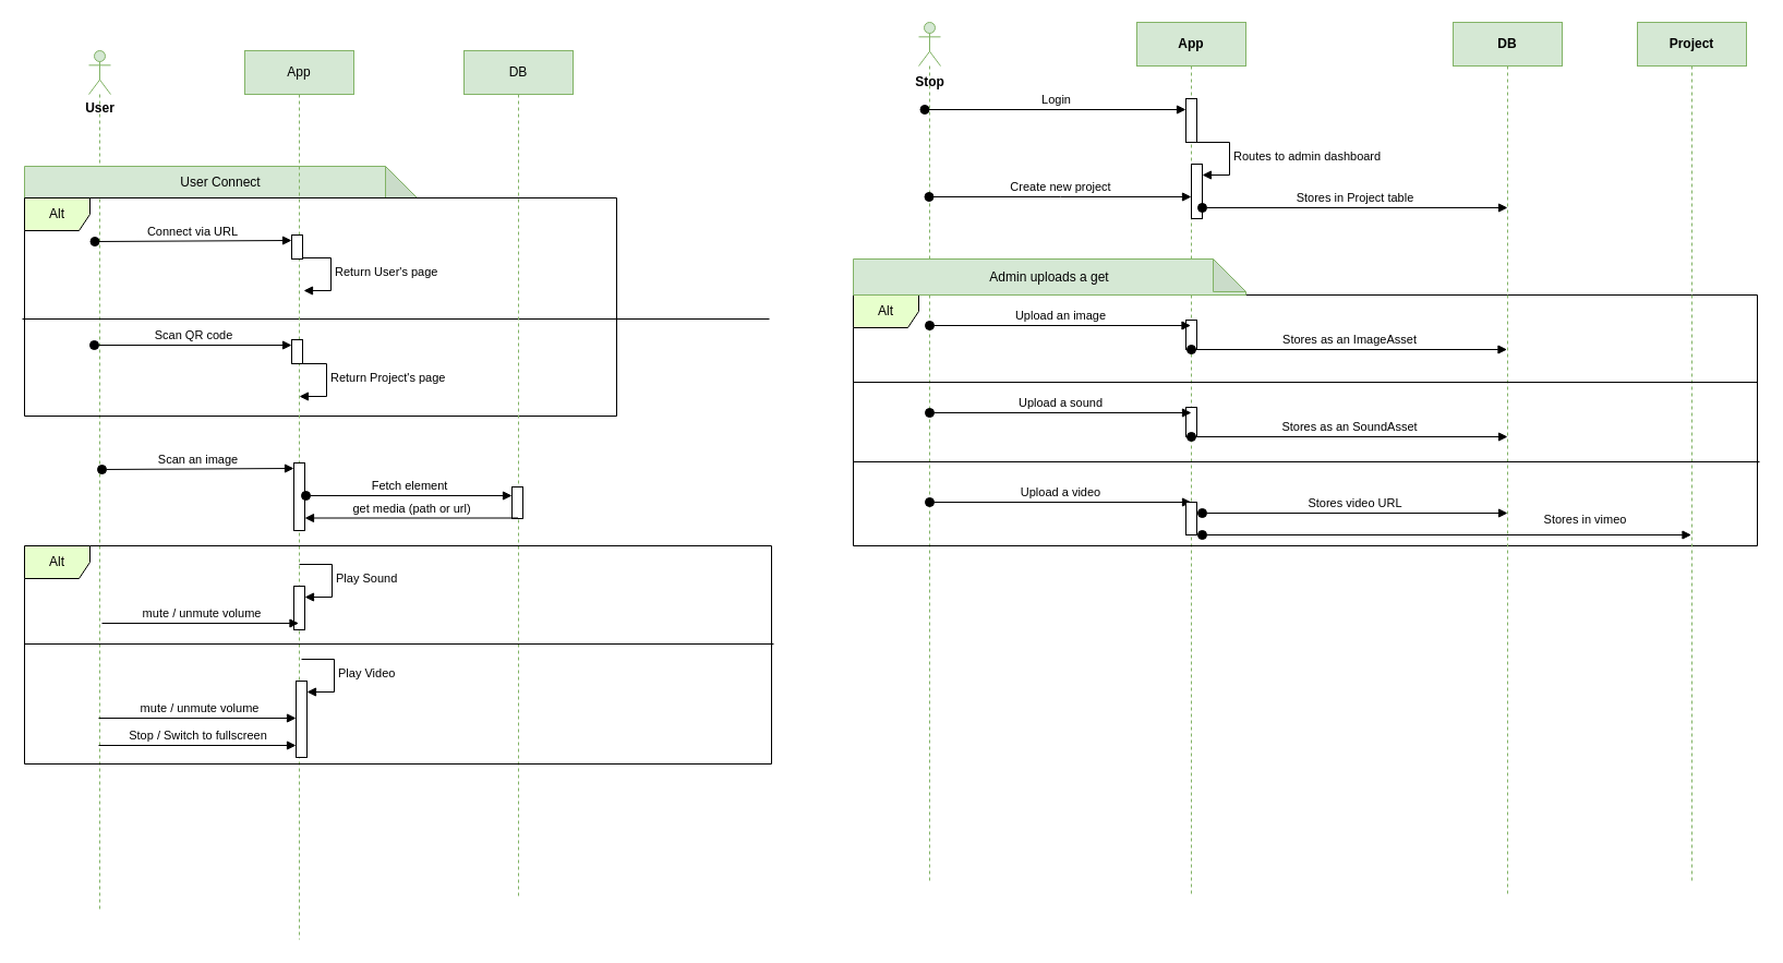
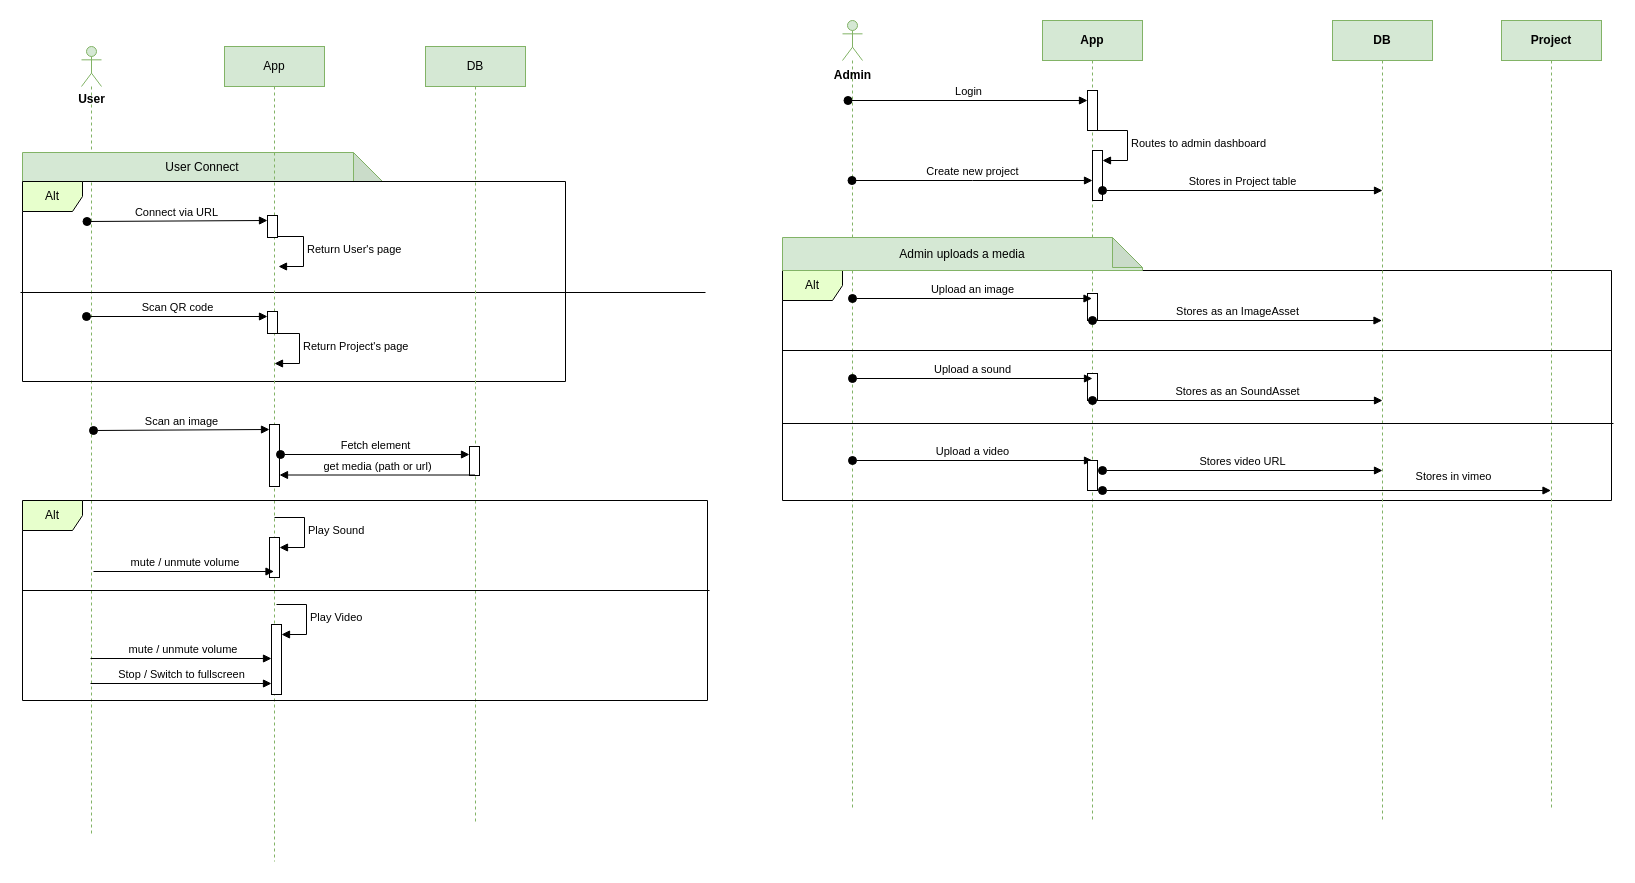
  <mxCell id="0" />
  <mxCell id="1" parent="0" />
  <mxCell id="2" value="" style="shape=umlLifeline;perimeter=lifelinePerimeter;whiteSpace=wrap;html=1;container=1;dropTarget=0;collapsible=0;recursiveResize=0;outlineConnect=0;portConstraint=eastwest;newEdgeStyle={&quot;curved&quot;:0,&quot;rounded&quot;:0};participant=umlActor;fillColor=#d5e8d4;strokeColor=#82b366;" vertex="1" parent="1"><mxGeometry x="842" y="20" width="20" height="790" as="geometry" /></mxCell>
  <mxCell id="3" value="&lt;b&gt;App&lt;/b&gt;" style="shape=umlLifeline;perimeter=lifelinePerimeter;whiteSpace=wrap;html=1;container=1;dropTarget=0;collapsible=0;recursiveResize=0;outlineConnect=0;portConstraint=eastwest;newEdgeStyle={&quot;curved&quot;:0,&quot;rounded&quot;:0};fillColor=#d5e8d4;strokeColor=#82b366;" vertex="1" parent="1"><mxGeometry x="1042" y="20" width="100" height="800" as="geometry" /></mxCell>
  <mxCell id="4" value="" style="html=1;points=[[0,0,0,0,5],[0,1,0,0,-5],[1,0,0,0,5],[1,1,0,0,-5]];perimeter=orthogonalPerimeter;outlineConnect=0;targetShapes=umlLifeline;portConstraint=eastwest;newEdgeStyle={&quot;curved&quot;:0,&quot;rounded&quot;:0};" vertex="1" parent="3"><mxGeometry x="45" y="70" width="10" height="40" as="geometry" /></mxCell>
  <mxCell id="5" value="" style="html=1;points=[[0,0,0,0,5],[0,1,0,0,-5],[1,0,0,0,5],[1,1,0,0,-5]];perimeter=orthogonalPerimeter;outlineConnect=0;targetShapes=umlLifeline;portConstraint=eastwest;newEdgeStyle={&quot;curved&quot;:0,&quot;rounded&quot;:0};" vertex="1" parent="3"><mxGeometry x="50" y="130" width="10" height="50" as="geometry" /></mxCell>
  <mxCell id="6" value="Routes to admin dashboard" style="html=1;align=left;spacingLeft=2;endArrow=block;rounded=0;edgeStyle=orthogonalEdgeStyle;curved=0;rounded=0;" edge="1" target="5" parent="3"><mxGeometry relative="1" as="geometry"><mxPoint x="55" y="110" as="sourcePoint" /><Array as="points"><mxPoint x="85" y="140" /></Array></mxGeometry></mxCell>
  <mxCell id="7" value="" style="html=1;points=[[0,0,0,0,5],[0,1,0,0,-5],[1,0,0,0,5],[1,1,0,0,-5]];perimeter=orthogonalPerimeter;outlineConnect=0;targetShapes=umlLifeline;portConstraint=eastwest;newEdgeStyle={&quot;curved&quot;:0,&quot;rounded&quot;:0};" vertex="1" parent="3"><mxGeometry x="45" y="273" width="10" height="27" as="geometry" /></mxCell>
  <mxCell id="8" value="" style="html=1;points=[[0,0,0,0,5],[0,1,0,0,-5],[1,0,0,0,5],[1,1,0,0,-5]];perimeter=orthogonalPerimeter;outlineConnect=0;targetShapes=umlLifeline;portConstraint=eastwest;newEdgeStyle={&quot;curved&quot;:0,&quot;rounded&quot;:0};" vertex="1" parent="3"><mxGeometry x="45" y="353" width="10" height="27" as="geometry" /></mxCell>
  <mxCell id="9" value="Login" style="html=1;verticalAlign=bottom;startArrow=oval;endArrow=block;startSize=8;curved=0;rounded=0;" edge="1" parent="1"><mxGeometry relative="1" as="geometry"><mxPoint x="847.5" y="100" as="sourcePoint" /><mxPoint x="1087" y="100" as="targetPoint" /></mxGeometry></mxCell>
  <mxCell id="10" value="Create new project" style="html=1;verticalAlign=bottom;startArrow=oval;endArrow=block;startSize=8;curved=0;rounded=0;" edge="1" target="5" parent="1" source="2"><mxGeometry x="0.002" relative="1" as="geometry"><mxPoint x="852" y="205" as="sourcePoint" /><mxPoint x="922" y="205" as="targetPoint" /><Array as="points"><mxPoint x="972" y="180" /></Array><mxPoint as="offset" /></mxGeometry></mxCell>
  <mxCell id="11" value="Alt" style="shape=umlFrame;whiteSpace=wrap;html=1;pointerEvents=0;fillColor=#E7FFCC;" vertex="1" parent="1"><mxGeometry y="270" width="829" height="230" as="geometry" x="782" /></mxCell>
  <mxCell id="12" value="&lt;b&gt;Project&lt;/b&gt;" style="shape=umlLifeline;perimeter=lifelinePerimeter;whiteSpace=wrap;html=1;container=1;dropTarget=0;collapsible=0;recursiveResize=0;outlineConnect=0;portConstraint=eastwest;newEdgeStyle={&quot;curved&quot;:0,&quot;rounded&quot;:0};fillColor=#d5e8d4;strokeColor=#82b366;" vertex="1" parent="1"><mxGeometry x="1501" y="20" width="100" height="790" as="geometry" /></mxCell>
  <mxCell id="13" value="&lt;b&gt;DB&lt;/b&gt;" style="shape=umlLifeline;perimeter=lifelinePerimeter;whiteSpace=wrap;html=1;container=1;dropTarget=0;collapsible=0;recursiveResize=0;outlineConnect=0;portConstraint=eastwest;newEdgeStyle={&quot;curved&quot;:0,&quot;rounded&quot;:0};fillColor=#d5e8d4;strokeColor=#82b366;" vertex="1" parent="1"><mxGeometry x="1332" y="20" width="100" height="800" as="geometry" /></mxCell>
  <mxCell id="14" value="" style="line;strokeWidth=1;fillColor=none;align=left;verticalAlign=middle;spacingTop=-1;spacingLeft=3;spacingRight=3;rotatable=0;labelPosition=right;points=[];portConstraint=eastwest;strokeColor=inherit;" vertex="1" parent="1"><mxGeometry y="327" width="829" height="46" as="geometry" x="782" /></mxCell>
  <mxCell id="15" value="Upload an image" style="html=1;verticalAlign=bottom;startArrow=oval;endArrow=block;startSize=8;curved=0;rounded=0;" edge="1" parent="1"><mxGeometry relative="1" as="geometry"><mxPoint x="852" y="298" as="sourcePoint" /><mxPoint x="1091.5" y="298" as="targetPoint" /></mxGeometry></mxCell>
  <mxCell id="16" value="Stores as an ImageAsset" style="html=1;verticalAlign=bottom;startArrow=oval;endArrow=block;startSize=8;curved=0;rounded=0;" edge="1" parent="1"><mxGeometry relative="1" as="geometry"><mxPoint x="1092" y="320" as="sourcePoint" /><mxPoint x="1381.5" y="320" as="targetPoint" /></mxGeometry></mxCell>
  <mxCell id="17" value="Upload a sound" style="html=1;verticalAlign=bottom;startArrow=oval;endArrow=block;startSize=8;curved=0;rounded=0;" edge="1" parent="1"><mxGeometry relative="1" as="geometry"><mxPoint x="852" y="378" as="sourcePoint" /><mxPoint x="1092" y="378" as="targetPoint" /></mxGeometry></mxCell>
  <mxCell id="18" value="Stores as an SoundAsset" style="html=1;verticalAlign=bottom;startArrow=oval;endArrow=block;startSize=8;curved=0;rounded=0;" edge="1" parent="1"><mxGeometry relative="1" as="geometry"><mxPoint x="1092" y="400" as="sourcePoint" /><mxPoint x="1382" y="400" as="targetPoint" /></mxGeometry></mxCell>
  <mxCell id="19" value="Stores in Project table" style="html=1;verticalAlign=bottom;startArrow=oval;endArrow=block;startSize=8;curved=0;rounded=0;" edge="1" parent="1"><mxGeometry relative="1" as="geometry"><mxPoint x="1102" y="190" as="sourcePoint" /><mxPoint x="1382" y="190" as="targetPoint" /></mxGeometry></mxCell>
  <mxCell id="20" value="" style="line;strokeWidth=1;fillColor=none;align=left;verticalAlign=middle;spacingTop=-1;spacingLeft=3;spacingRight=3;rotatable=0;labelPosition=right;points=[];portConstraint=eastwest;strokeColor=inherit;" vertex="1" parent="1"><mxGeometry y="400" width="831" height="46" as="geometry" x="782" /></mxCell>
  <mxCell id="21" value="Upload a video" style="html=1;verticalAlign=bottom;startArrow=oval;endArrow=block;startSize=8;curved=0;rounded=0;" edge="1" parent="1"><mxGeometry relative="1" as="geometry"><mxPoint x="852" y="460" as="sourcePoint" /><mxPoint x="1092" y="460" as="targetPoint" /></mxGeometry></mxCell>
  <mxCell id="22" value="Stores in vimeo" style="html=1;verticalAlign=bottom;startArrow=oval;endArrow=block;startSize=8;curved=0;rounded=0;" edge="1" parent="1" target="12"><mxGeometry x="0.566" y="5" relative="1" as="geometry"><mxPoint x="1102" y="490" as="sourcePoint" /><mxPoint x="1545" y="490" as="targetPoint" /><mxPoint as="offset" /></mxGeometry></mxCell>
  <mxCell id="23" value="" style="html=1;points=[[0,0,0,0,5],[0,1,0,0,-5],[1,0,0,0,5],[1,1,0,0,-5]];perimeter=orthogonalPerimeter;outlineConnect=0;targetShapes=umlLifeline;portConstraint=eastwest;newEdgeStyle={&quot;curved&quot;:0,&quot;rounded&quot;:0};" vertex="1" parent="1"><mxGeometry x="1087" y="460" width="10" height="30" as="geometry" /></mxCell>
  <mxCell id="24" value="Stores video URL " style="html=1;verticalAlign=bottom;startArrow=oval;endArrow=block;startSize=8;curved=0;rounded=0;" edge="1" parent="1"><mxGeometry relative="1" as="geometry"><mxPoint x="1102" y="470" as="sourcePoint" /><mxPoint x="1382" y="470" as="targetPoint" /></mxGeometry></mxCell>
- <mxCell id="25" value="&lt;b&gt;Stop&lt;/b&gt;" style="text;html=1;align=center;verticalAlign=middle;resizable=0;points=[];autosize=1;strokeColor=none;fillColor=none;" vertex="1" parent="1"><mxGeometry x="822" y="60" width="60" height="30" as="geometry" /></mxCell>
- <mxCell id="26" value="Admin uploads a get" style="shape=note;whiteSpace=wrap;html=1;backgroundOutline=1;darkOpacity=0.05;fillColor=#d5e8d4;strokeColor=#82b366;" vertex="1" parent="1"><mxGeometry y="237" width="360" height="33" as="geometry" x="782" /></mxCell>
+ <mxCell id="25" value="&lt;b&gt;Admin&lt;/b&gt;" style="text;html=1;align=center;verticalAlign=middle;resizable=0;points=[];autosize=1;strokeColor=none;fillColor=none;" vertex="1" parent="1"><mxGeometry x="822" y="60" width="60" height="30" as="geometry" /></mxCell>
+ <mxCell id="26" value="Admin uploads a media" style="shape=note;whiteSpace=wrap;html=1;backgroundOutline=1;darkOpacity=0.05;fillColor=#d5e8d4;strokeColor=#82b366;" vertex="1" parent="1"><mxGeometry y="237" width="360" height="33" as="geometry" x="782" /></mxCell>
  <mxCell id="27" value="" style="shape=umlLifeline;perimeter=lifelinePerimeter;whiteSpace=wrap;html=1;container=1;dropTarget=0;collapsible=0;recursiveResize=0;outlineConnect=0;portConstraint=eastwest;newEdgeStyle={&quot;curved&quot;:0,&quot;rounded&quot;:0};participant=umlActor;fillColor=#d5e8d4;strokeColor=#82b366;" vertex="1" parent="1"><mxGeometry x="81" y="46" width="20" height="790" as="geometry" /></mxCell>
  <mxCell id="28" value="&lt;b&gt;User&lt;/b&gt;" style="text;html=1;align=center;verticalAlign=middle;resizable=0;points=[];autosize=1;strokeColor=none;fillColor=none;" vertex="1" parent="1"><mxGeometry x="68.5" y="86" width="45" height="26" as="geometry" /></mxCell>
  <mxCell id="29" value="User Connect" style="shape=note;whiteSpace=wrap;html=1;backgroundOutline=1;darkOpacity=0.05;fillColor=#d5e8d4;strokeColor=#82b366;" vertex="1" parent="1"><mxGeometry x="22" y="152" width="360" height="29" as="geometry" /></mxCell>
  <mxCell id="30" value="Alt" style="shape=umlFrame;whiteSpace=wrap;html=1;pointerEvents=0;fillColor=#E7FFCC;" vertex="1" parent="1"><mxGeometry x="22" y="181" width="543" height="200" as="geometry" /></mxCell>
  <mxCell id="31" value="Connect via URL" style="html=1;verticalAlign=bottom;startArrow=oval;endArrow=block;startSize=8;curved=0;rounded=0;entryX=0;entryY=0;entryDx=0;entryDy=5;entryPerimeter=0;" edge="1" target="37" parent="1"><mxGeometry relative="1" as="geometry"><mxPoint x="86.5" y="221" as="sourcePoint" /></mxGeometry></mxCell>
  <mxCell id="32" value="Return User's page" style="html=1;align=left;spacingLeft=2;endArrow=block;rounded=0;edgeStyle=orthogonalEdgeStyle;curved=0;rounded=0;" edge="1" parent="1"><mxGeometry relative="1" as="geometry"><mxPoint x="273" y="236" as="sourcePoint" /><Array as="points"><mxPoint x="303" y="266" /></Array><mxPoint x="278" y="266" as="targetPoint" /></mxGeometry></mxCell>
  <mxCell id="33" value="" style="line;strokeWidth=1;fillColor=none;align=left;verticalAlign=middle;spacingTop=-1;spacingLeft=3;spacingRight=3;rotatable=0;labelPosition=right;points=[];portConstraint=eastwest;strokeColor=inherit;" vertex="1" parent="1"><mxGeometry x="20" y="288" width="685" height="8" as="geometry" /></mxCell>
  <mxCell id="34" value="Scan QR code" style="html=1;verticalAlign=bottom;startArrow=oval;endArrow=block;startSize=8;curved=0;rounded=0;entryX=0;entryY=0;entryDx=0;entryDy=5;entryPerimeter=0;" edge="1" target="38" parent="1"><mxGeometry relative="1" as="geometry"><mxPoint x="86" y="316" as="sourcePoint" /></mxGeometry></mxCell>
  <mxCell id="35" value="Return Project's page" style="html=1;align=left;spacingLeft=2;endArrow=block;rounded=0;edgeStyle=orthogonalEdgeStyle;curved=0;rounded=0;" edge="1" parent="1"><mxGeometry relative="1" as="geometry"><mxPoint x="269" y="333" as="sourcePoint" /><Array as="points"><mxPoint x="299" y="363" /></Array><mxPoint x="274" y="363" as="targetPoint" /></mxGeometry></mxCell>
  <mxCell id="36" value="App" style="shape=umlLifeline;perimeter=lifelinePerimeter;whiteSpace=wrap;html=1;container=1;dropTarget=0;collapsible=0;recursiveResize=0;outlineConnect=0;portConstraint=eastwest;newEdgeStyle={&quot;curved&quot;:0,&quot;rounded&quot;:0};fillColor=#d5e8d4;strokeColor=#82b366;" vertex="1" parent="1"><mxGeometry x="224" y="46" width="100" height="815" as="geometry" /></mxCell>
  <mxCell id="37" value="" style="html=1;points=[[0,0,0,0,5],[0,1,0,0,-5],[1,0,0,0,5],[1,1,0,0,-5]];perimeter=orthogonalPerimeter;outlineConnect=0;targetShapes=umlLifeline;portConstraint=eastwest;newEdgeStyle={&quot;curved&quot;:0,&quot;rounded&quot;:0};" vertex="1" parent="36"><mxGeometry x="43" y="169" width="10" height="22" as="geometry" /></mxCell>
  <mxCell id="38" value="" style="html=1;points=[[0,0,0,0,5],[0,1,0,0,-5],[1,0,0,0,5],[1,1,0,0,-5]];perimeter=orthogonalPerimeter;outlineConnect=0;targetShapes=umlLifeline;portConstraint=eastwest;newEdgeStyle={&quot;curved&quot;:0,&quot;rounded&quot;:0};" vertex="1" parent="36"><mxGeometry x="43" y="265" width="10" height="22" as="geometry" /></mxCell>
  <mxCell id="39" value="" style="html=1;points=[[0,0,0,0,5],[0,1,0,0,-5],[1,0,0,0,5],[1,1,0,0,-5]];perimeter=orthogonalPerimeter;outlineConnect=0;targetShapes=umlLifeline;portConstraint=eastwest;newEdgeStyle={&quot;curved&quot;:0,&quot;rounded&quot;:0};" vertex="1" parent="36"><mxGeometry x="45" y="378" width="10" height="62" as="geometry" /></mxCell>
  <mxCell id="40" value="" style="html=1;points=[[0,0,0,0,5],[0,1,0,0,-5],[1,0,0,0,5],[1,1,0,0,-5]];perimeter=orthogonalPerimeter;outlineConnect=0;targetShapes=umlLifeline;portConstraint=eastwest;newEdgeStyle={&quot;curved&quot;:0,&quot;rounded&quot;:0};" vertex="1" parent="36"><mxGeometry x="45" y="491" width="10" height="40" as="geometry" /></mxCell>
  <mxCell id="41" value="Play Sound" style="html=1;align=left;spacingLeft=2;endArrow=block;rounded=0;edgeStyle=orthogonalEdgeStyle;curved=0;rounded=0;" edge="1" target="40" parent="36"><mxGeometry relative="1" as="geometry"><mxPoint x="50" y="471" as="sourcePoint" /><Array as="points"><mxPoint x="80" y="501" /></Array></mxGeometry></mxCell>
  <mxCell id="42" value="" style="html=1;points=[[0,0,0,0,5],[0,1,0,0,-5],[1,0,0,0,5],[1,1,0,0,-5]];perimeter=orthogonalPerimeter;outlineConnect=0;targetShapes=umlLifeline;portConstraint=eastwest;newEdgeStyle={&quot;curved&quot;:0,&quot;rounded&quot;:0};" vertex="1" parent="36"><mxGeometry x="47" y="578" width="10" height="70" as="geometry" /></mxCell>
  <mxCell id="43" value="Play Video" style="html=1;align=left;spacingLeft=2;endArrow=block;rounded=0;edgeStyle=orthogonalEdgeStyle;curved=0;rounded=0;" edge="1" target="42" parent="36"><mxGeometry relative="1" as="geometry"><mxPoint x="52" y="558" as="sourcePoint" /><Array as="points"><mxPoint x="82" y="588" /></Array></mxGeometry></mxCell>
  <mxCell id="44" value="DB" style="shape=umlLifeline;perimeter=lifelinePerimeter;whiteSpace=wrap;html=1;container=1;dropTarget=0;collapsible=0;recursiveResize=0;outlineConnect=0;portConstraint=eastwest;newEdgeStyle={&quot;curved&quot;:0,&quot;rounded&quot;:0};fillColor=#d5e8d4;strokeColor=#82b366;" vertex="1" parent="1"><mxGeometry x="425" y="46" width="100" height="777" as="geometry" /></mxCell>
  <mxCell id="45" value="" style="html=1;points=[[0,0,0,0,5],[0,1,0,0,-5],[1,0,0,0,5],[1,1,0,0,-5]];perimeter=orthogonalPerimeter;outlineConnect=0;targetShapes=umlLifeline;portConstraint=eastwest;newEdgeStyle={&quot;curved&quot;:0,&quot;rounded&quot;:0};" vertex="1" parent="44"><mxGeometry x="44" y="400" width="10" height="29" as="geometry" /></mxCell>
  <mxCell id="46" value="Scan an image " style="html=1;verticalAlign=bottom;startArrow=oval;endArrow=block;startSize=8;curved=0;rounded=0;entryX=0;entryY=0;entryDx=0;entryDy=5;" edge="1" target="39" parent="1"><mxGeometry relative="1" as="geometry"><mxPoint x="93" y="430" as="sourcePoint" /></mxGeometry></mxCell>
  <mxCell id="47" value="Fetch element" style="html=1;verticalAlign=bottom;startArrow=oval;endArrow=block;startSize=8;curved=0;rounded=0;" edge="1" target="45" parent="1"><mxGeometry relative="1" as="geometry"><mxPoint x="280" y="454" as="sourcePoint" /></mxGeometry></mxCell>
  <mxCell id="48" value="get media (path or url)" style="html=1;verticalAlign=bottom;endArrow=block;curved=0;rounded=0;entryX=1;entryY=1;entryDx=0;entryDy=-5;entryPerimeter=0;" edge="1" parent="1"><mxGeometry width="80" relative="1" as="geometry"><mxPoint x="474.5" y="474.5" as="sourcePoint" /><mxPoint x="279" y="474.5" as="targetPoint" /></mxGeometry></mxCell>
  <mxCell id="49" value="Alt" style="shape=umlFrame;whiteSpace=wrap;html=1;pointerEvents=0;fillColor=#E7FFCC;" vertex="1" parent="1"><mxGeometry x="22" y="500" width="685" height="200" as="geometry" /></mxCell>
  <mxCell id="50" value="" style="line;strokeWidth=1;fillColor=none;align=left;verticalAlign=middle;spacingTop=-1;spacingLeft=3;spacingRight=3;rotatable=0;labelPosition=right;points=[];portConstraint=eastwest;strokeColor=inherit;" vertex="1" parent="1"><mxGeometry x="22" y="586" width="687" height="8" as="geometry" /></mxCell>
  <mxCell id="51" value="&amp;nbsp;mute / unmute volume" style="html=1;verticalAlign=bottom;endArrow=block;curved=0;rounded=0;" edge="1" parent="1" target="36"><mxGeometry width="80" relative="1" as="geometry"><mxPoint x="93" y="571" as="sourcePoint" /><mxPoint x="173" y="571" as="targetPoint" /></mxGeometry></mxCell>
  <mxCell id="52" value="&amp;nbsp;mute / unmute volume" style="html=1;verticalAlign=bottom;endArrow=block;curved=0;rounded=0;" edge="1" parent="1"><mxGeometry width="80" relative="1" as="geometry"><mxPoint x="90" y="658" as="sourcePoint" /><mxPoint x="271" y="658" as="targetPoint" /></mxGeometry></mxCell>
  <mxCell id="53" value="Stop / Switch to fullscreen" style="html=1;verticalAlign=bottom;endArrow=block;curved=0;rounded=0;" edge="1" parent="1"><mxGeometry width="80" relative="1" as="geometry"><mxPoint x="90" y="683" as="sourcePoint" /><mxPoint x="271" y="683" as="targetPoint" /></mxGeometry></mxCell>
